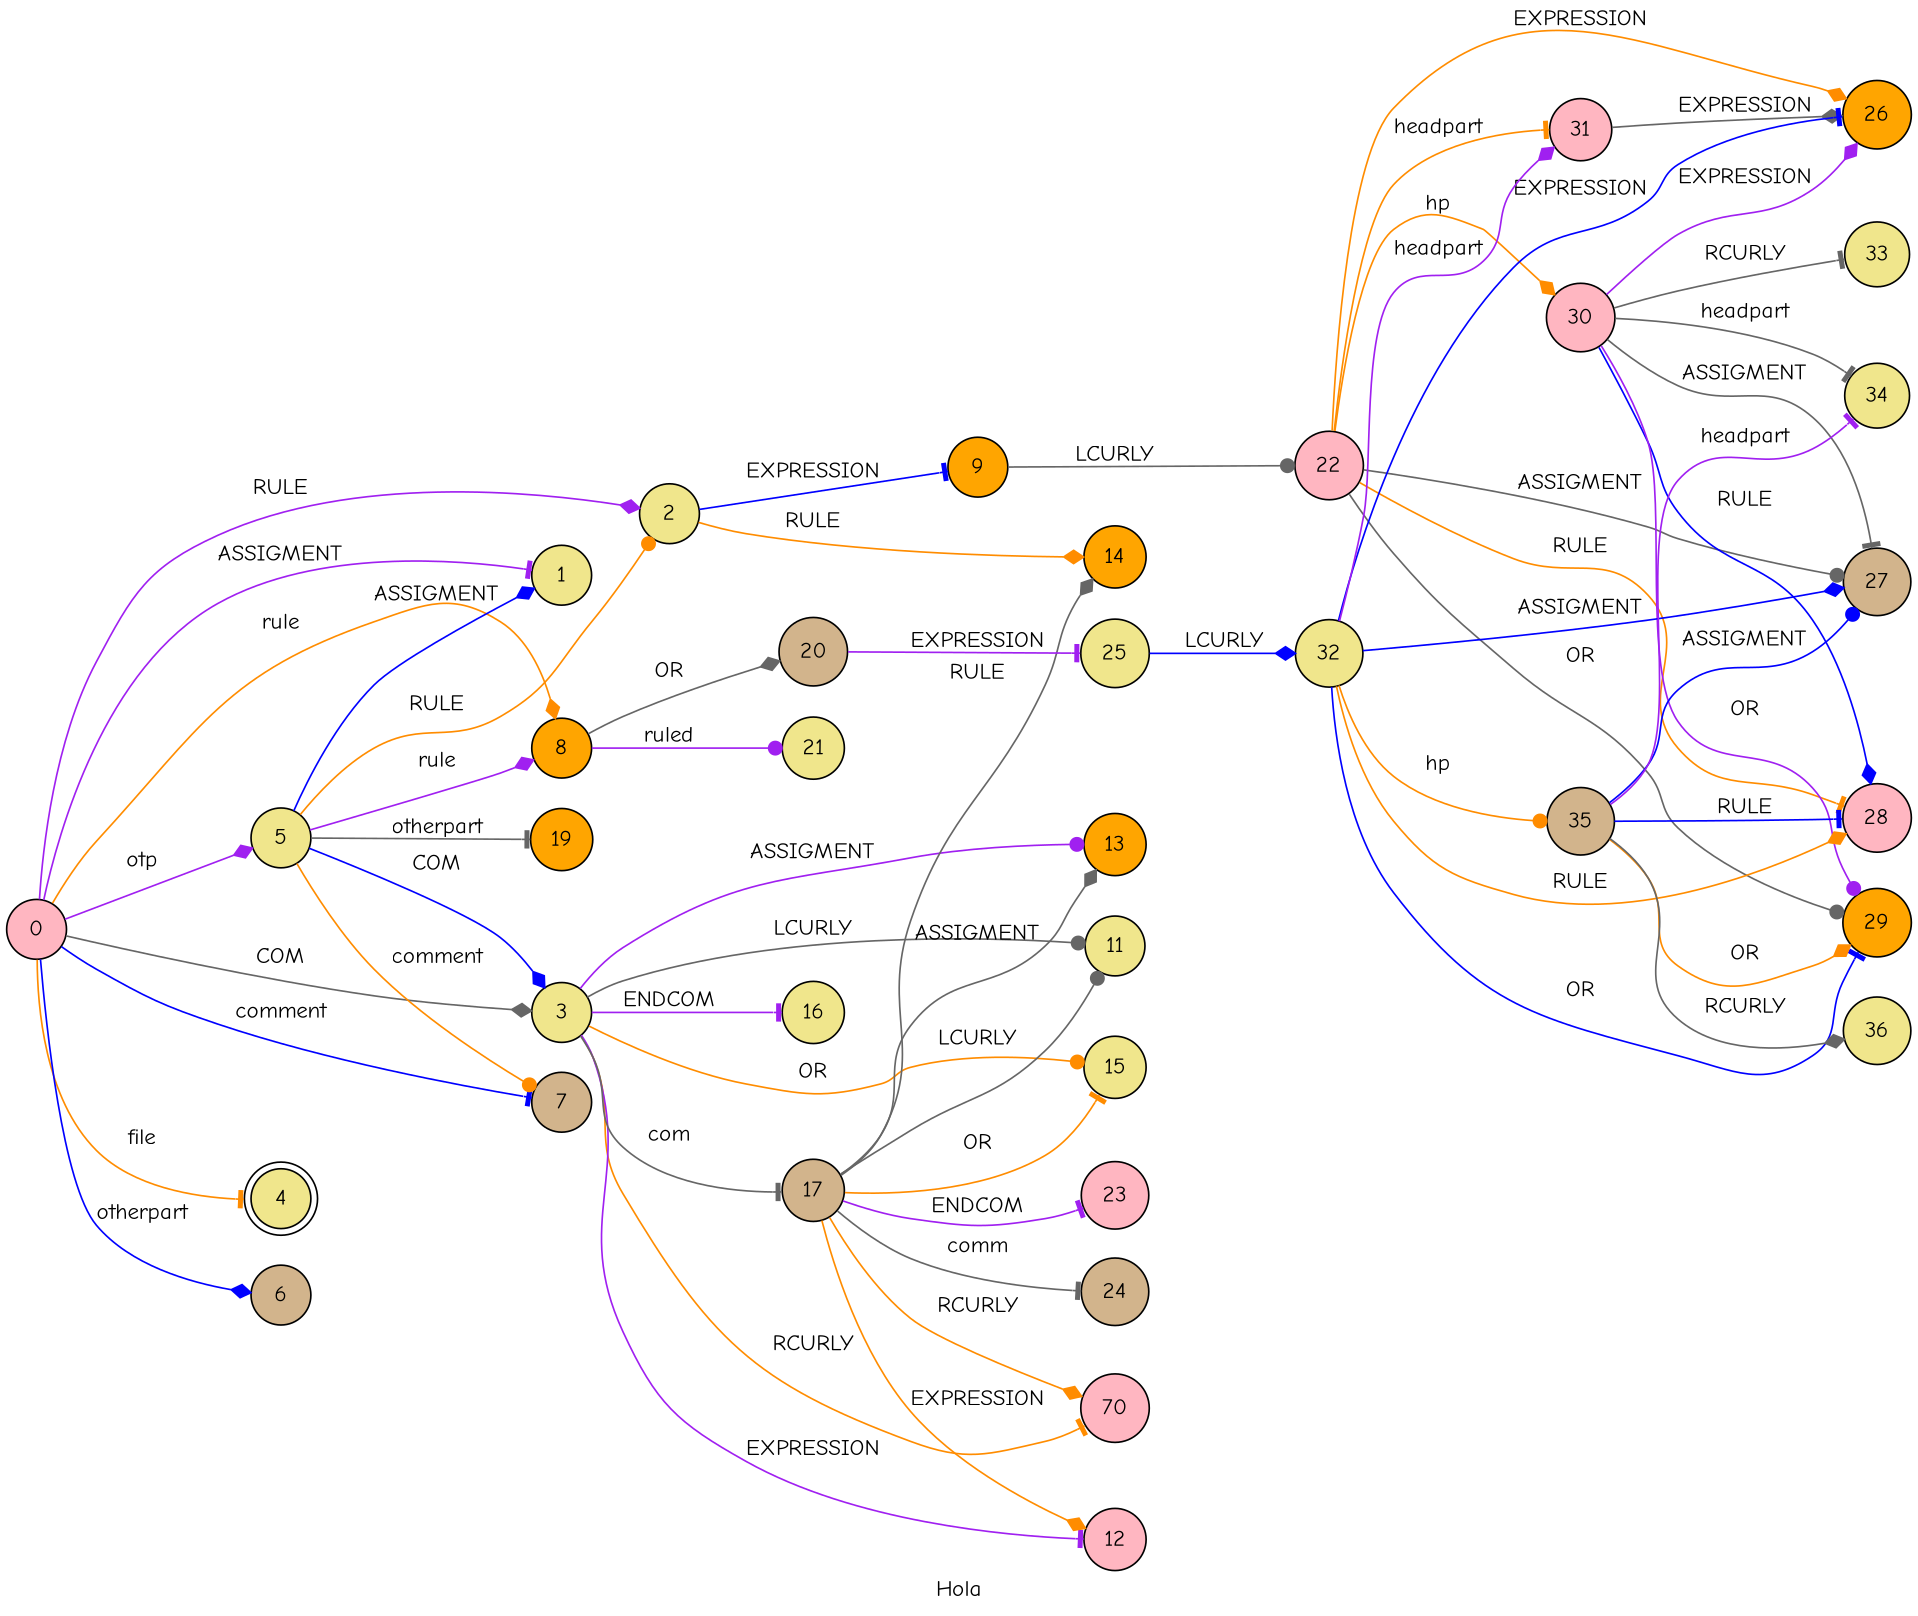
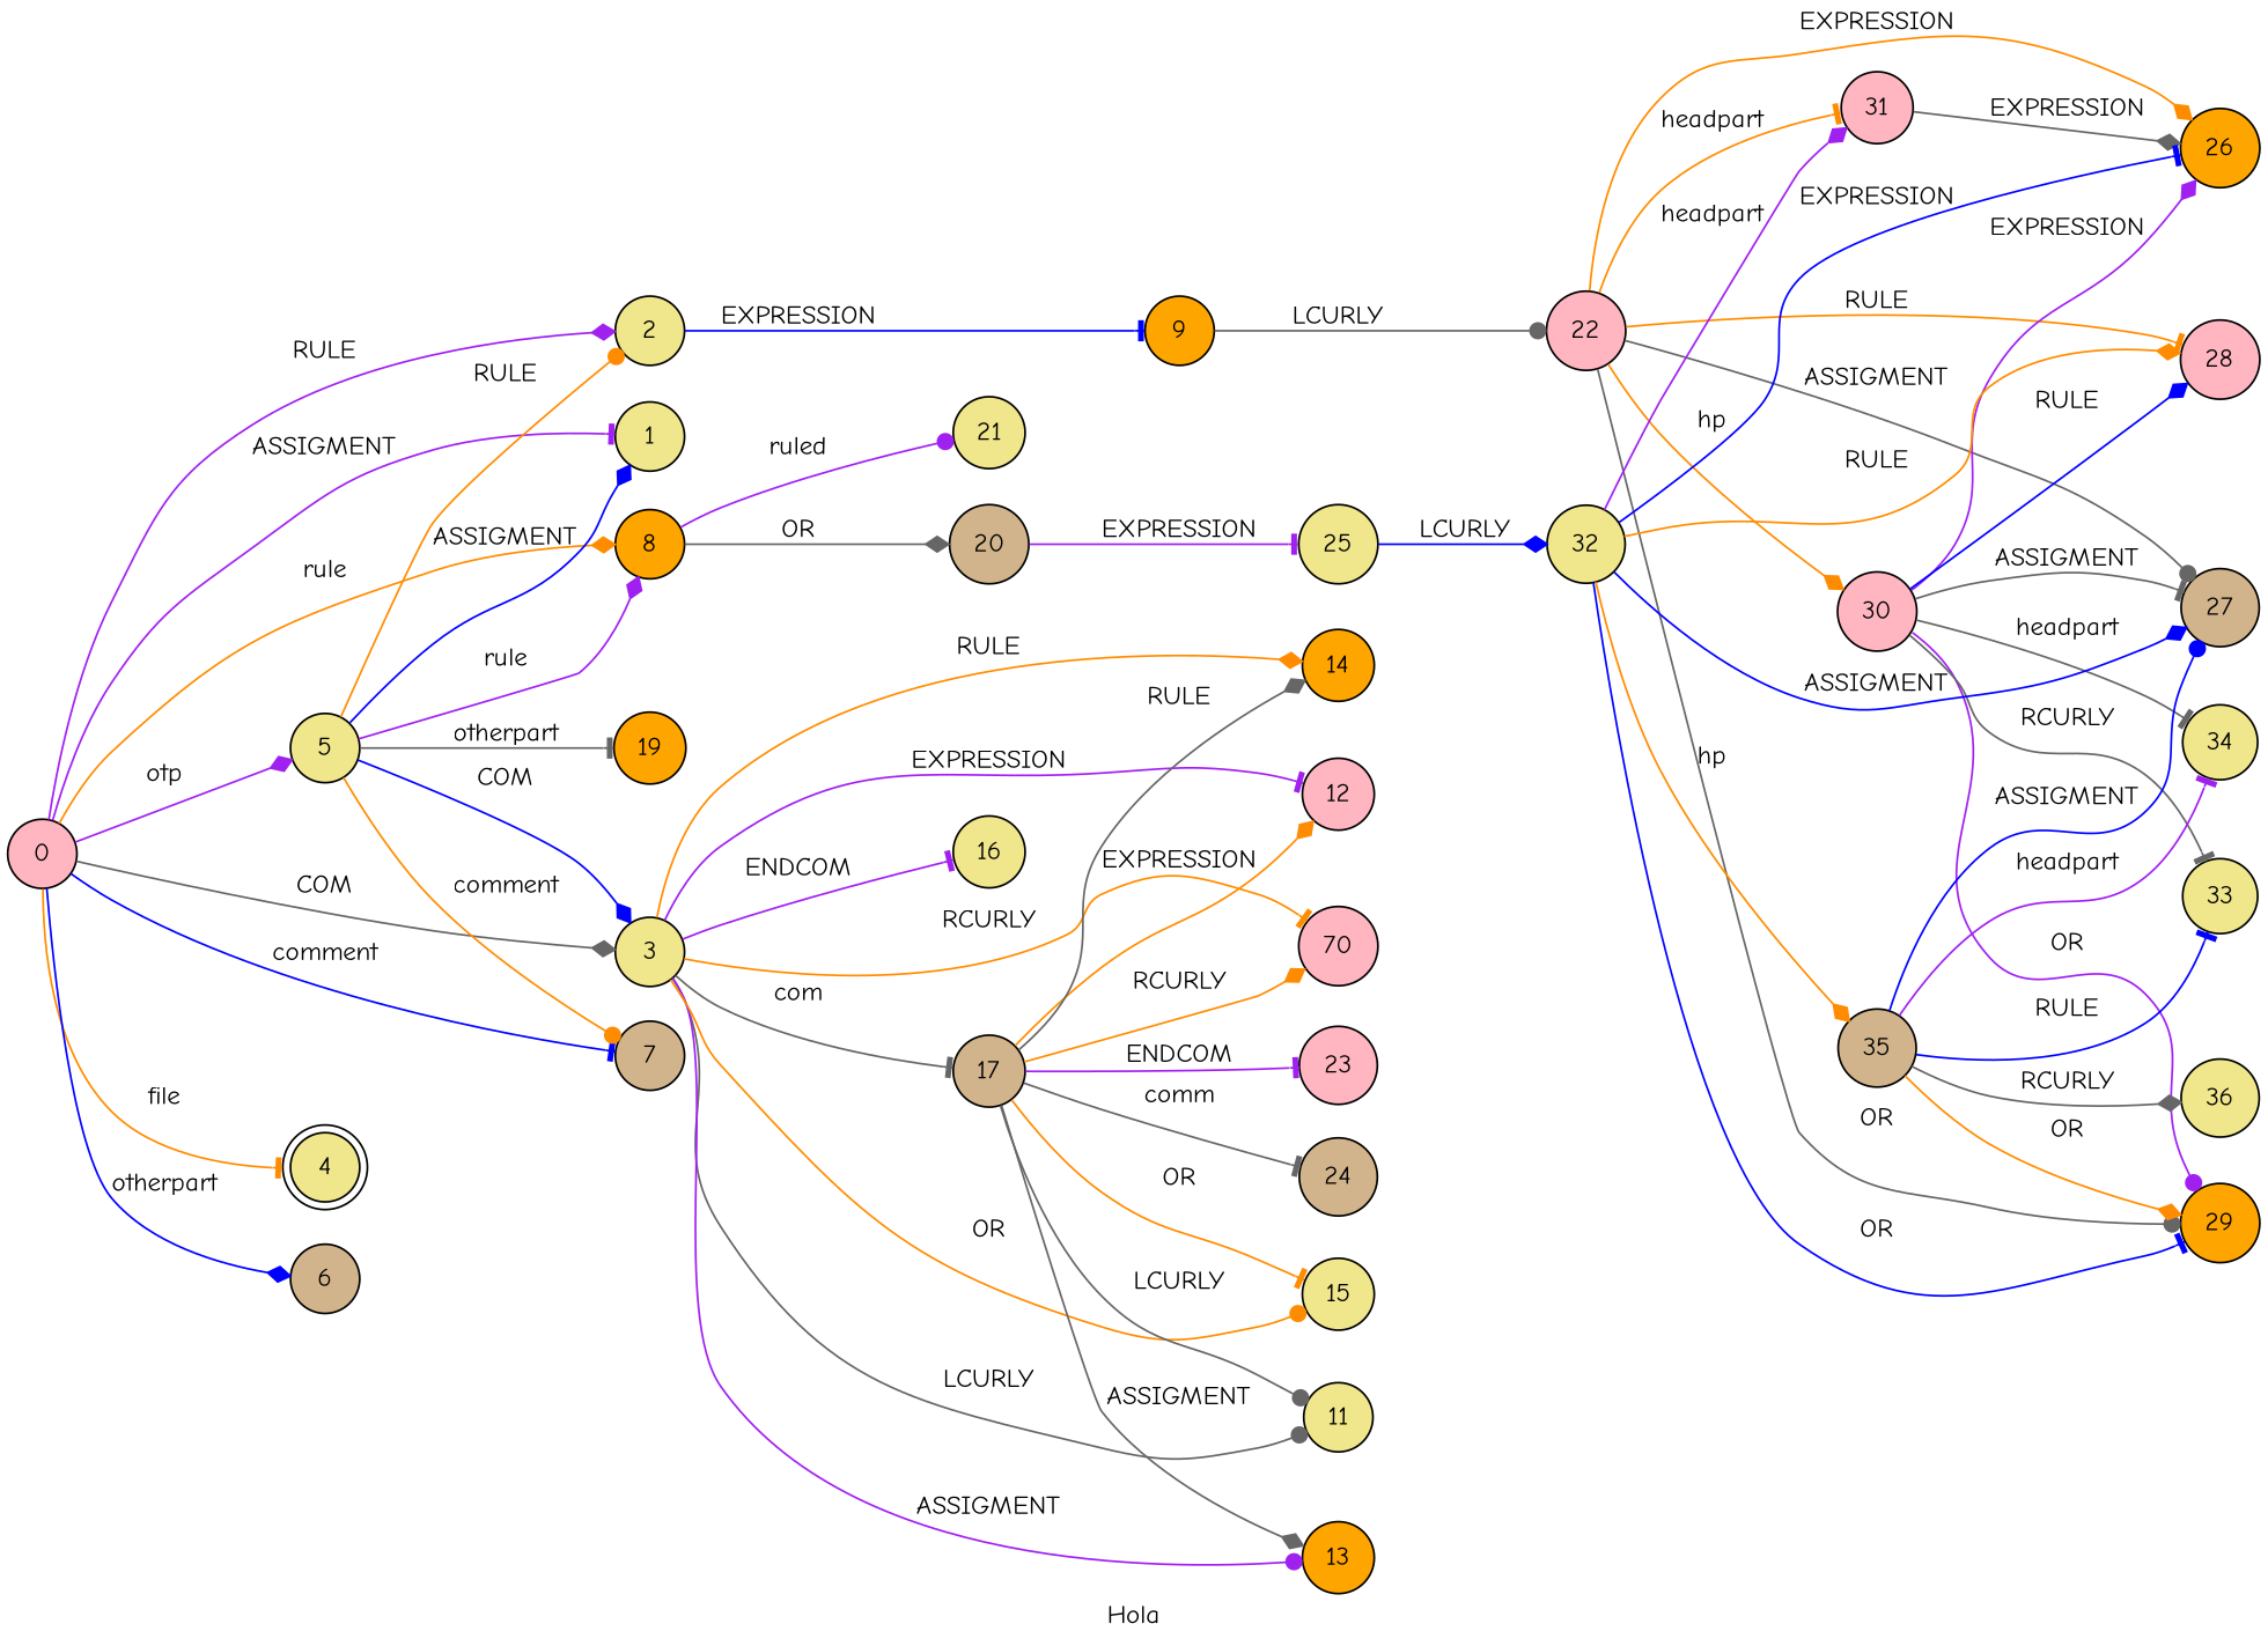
  digraph {
    fontname="Comic Neue"
    label=Hola
    rankdir=LR
    node [fillcolor=khaki fontname="Comic Neue" shape=circle style=filled]
    edge [arrowhead=diamond color=gray40 fontname="Comic Neue"]
    n1 [fillcolor=lightpink label=0]
    n2 [label=1]
    n3 [label=2]
    n4 [label=3]
    n5 [label=4 shape=doublecircle]
    n6 [label=5]
    n7 [fillcolor=tan label=7]
    n8 [fillcolor=orange label=8]
    n9 [fillcolor=tan label=6]
    n10 [fillcolor=orange label=9]
    n11 [fillcolor=lightpink label=70]
    n12 [label=11]
    n13 [fillcolor=lightpink label=12]
    n14 [fillcolor=orange label=13]
    n15 [fillcolor=orange label=14]
    n16 [label=15]
    n17 [label=16]
    n18 [fillcolor=tan label=17]
    n19 [fillcolor=orange label=19]
    n20 [fillcolor=tan label=20]
    n21 [label=21]
    n22 [fillcolor=lightpink label=22]
    n23 [fillcolor=orange label=26]
    n24 [fillcolor=tan label=27]
    n25 [fillcolor=lightpink label=28]
    n26 [fillcolor=orange label=29]
    n27 [fillcolor=lightpink label=30]
    n28 [fillcolor=lightpink label=31]
    n29 [label=33]
    n30 [label=34]
    n31 [fillcolor=lightpink label=23]
    n32 [fillcolor=tan label=24]
    n33 [label=25]
    n34 [label=32]
    n35 [fillcolor=tan label=35]
    n36 [label=36]
    n1 -> n2 [arrowhead=tee color=purple label=ASSIGMENT]
    n1 -> n3 [color=purple label=RULE]
    n1 -> n4 [label=COM]
    n1 -> n5 [arrowhead=tee color=darkorange label=file]
    n1 -> n6 [color=purple label=otp]
    n1 -> n7 [arrowhead=tee color=blue label=comment]
    n1 -> n8 [color=darkorange label=rule]
    n1 -> n9 [color=blue label=otherpart]
    n3 -> n10 [arrowhead=tee color=blue label=EXPRESSION]
    n4 -> n11 [arrowhead=tee color=darkorange label=RCURLY]
    n4 -> n12 [arrowhead=dot label=LCURLY]
    n4 -> n13 [arrowhead=tee color=purple label=EXPRESSION]
    n4 -> n14 [arrowhead=dot color=purple label=ASSIGMENT]
-   n3 -> n15 [color=darkorange label=RULE]
+   n4 -> n15 [color=darkorange label=RULE]
    n4 -> n16 [arrowhead=dot color=darkorange label=OR]
    n4 -> n17 [arrowhead=tee color=purple label=ENDCOM]
    n4 -> n18 [arrowhead=tee label=com]
    n6 -> n2 [color=blue label=ASSIGMENT]
    n6 -> n3 [arrowhead=dot color=darkorange label=RULE]
    n6 -> n4 [color=blue label=COM]
    n6 -> n7 [arrowhead=dot color=darkorange label=comment]
    n6 -> n8 [color=purple label=rule]
    n6 -> n19 [arrowhead=tee label=otherpart]
    n8 -> n20 [label=OR]
    n8 -> n21 [arrowhead=dot color=purple label=ruled]
    n10 -> n22 [arrowhead=dot label=LCURLY]
    n18 -> n11 [color=darkorange label=RCURLY]
    n18 -> n12 [arrowhead=dot label=LCURLY]
    n18 -> n13 [color=darkorange label=EXPRESSION]
    n18 -> n14 [label=ASSIGMENT]
    n18 -> n15 [label=RULE]
    n18 -> n16 [arrowhead=tee color=darkorange label=OR]
    n18 -> n31 [arrowhead=tee color=purple label=ENDCOM]
    n18 -> n32 [arrowhead=tee label=comm]
    n20 -> n33 [arrowhead=tee color=purple label=EXPRESSION]
    n22 -> n23 [color=darkorange label=EXPRESSION]
    n22 -> n24 [arrowhead=dot label=ASSIGMENT]
    n22 -> n25 [arrowhead=tee color=darkorange label=RULE]
    n22 -> n26 [arrowhead=dot label=OR]
    n22 -> n27 [color=darkorange label=hp]
    n22 -> n28 [arrowhead=tee color=darkorange label=headpart]
    n27 -> n23 [color=purple label=EXPRESSION]
    n27 -> n24 [arrowhead=tee label=ASSIGMENT]
    n27 -> n25 [color=blue label=RULE]
    n27 -> n26 [arrowhead=dot color=purple label=OR]
    n27 -> n29 [arrowhead=tee label=RCURLY]
    n27 -> n30 [arrowhead=tee label=headpart]
    n28 -> n23 [label=EXPRESSION]
    n33 -> n34 [color=blue label=LCURLY]
    n34 -> n23 [arrowhead=tee color=blue label=EXPRESSION]
    n34 -> n24 [color=blue label=ASSIGMENT]
    n34 -> n25 [color=darkorange label=RULE]
    n34 -> n26 [arrowhead=tee color=blue label=OR]
    n34 -> n28 [color=purple label=headpart]
-   n34 -> n35 [arrowhead=dot color=darkorange label=hp]
+   n34 -> n35 [color=darkorange label=hp]
    n35 -> n24 [arrowhead=dot color=blue label=ASSIGMENT]
-   n35 -> n25 [arrowhead=tee color=blue label=RULE]
+   n35 -> n29 [arrowhead=tee color=blue label=RULE]
    n35 -> n26 [color=darkorange label=OR]
    n35 -> n30 [arrowhead=tee color=purple label=headpart]
    n35 -> n36 [label=RCURLY]
  }
